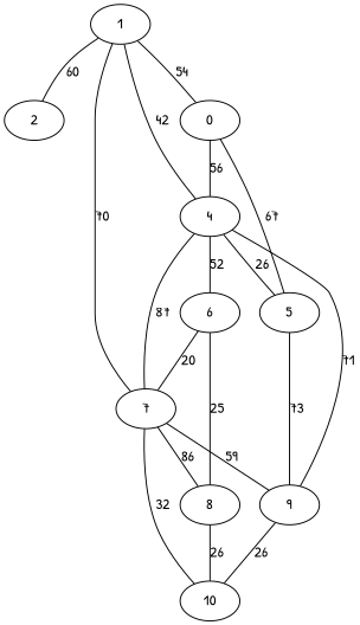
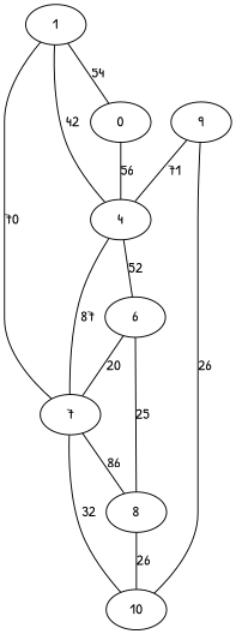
  graph {
    fontname="Patrick Hand"
    node [fontname="Patrick Hand"]
    edge [fontname="Patrick Hand"]
    1
-   2
    n3 [label=0]
    4
    7
-   5
    6
    8
    9
    10
-   1 -- 2 [label=60]
    1 -- n3 [label=54]
    1 -- 4 [label=42]
    1 -- 7 [label=70]
    n3 -- 4 [label=56]
-   n3 -- 5 [label=67]
    4 -- 7 [label=87]
-   4 -- 5 [label=26]
    4 -- 6 [label=52]
    7 -- 8 [label=86]
-   7 -- 9 [label=59]
    7 -- 10 [label=32]
-   5 -- 9 [label=73]
    6 -- 7 [label=20]
    6 -- 8 [label=25]
    8 -- 10 [label=26]
    9 -- 4 [label=71]
    9 -- 10 [label=26]
  }
